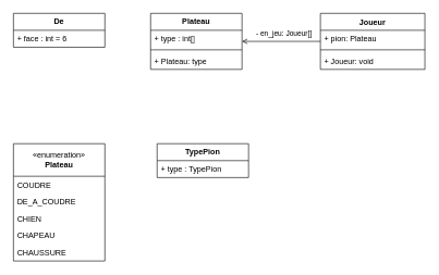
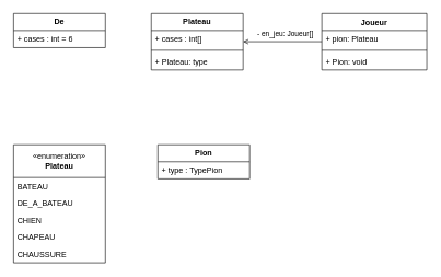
  <mxCell id="0" />
  <mxCell id="1" parent="0" />
  <mxCell id="2" value="&lt;b&gt;Plateau&lt;/b&gt;" style="swimlane;fontStyle=0;childLayout=stackLayout;horizontal=1;startSize=26;fillColor=none;horizontalStack=0;resizeParent=1;resizeParentMax=0;resizeLast=0;collapsible=1;marginBottom=0;whiteSpace=wrap;html=1;" vertex="1" parent="1"><mxGeometry x="230" y="20" width="140" height="86" as="geometry" /></mxCell>
- <mxCell id="3" value="+ type : int[]" style="text;strokeColor=none;fillColor=none;align=left;verticalAlign=top;spacingLeft=4;spacingRight=4;overflow=hidden;rotatable=0;points=[[0,0.5],[1,0.5]];portConstraint=eastwest;whiteSpace=wrap;html=1;" vertex="1" parent="2"><mxGeometry y="26" width="140" height="26" as="geometry" /></mxCell>
+ <mxCell id="3" value="+ cases : int[]" style="text;strokeColor=none;fillColor=none;align=left;verticalAlign=top;spacingLeft=4;spacingRight=4;overflow=hidden;rotatable=0;points=[[0,0.5],[1,0.5]];portConstraint=eastwest;whiteSpace=wrap;html=1;" vertex="1" parent="2"><mxGeometry y="26" width="140" height="26" as="geometry" /></mxCell>
  <mxCell id="4" value="" style="line;strokeWidth=1;fillColor=none;align=left;verticalAlign=middle;spacingTop=-1;spacingLeft=3;spacingRight=3;rotatable=0;labelPosition=right;points=[];portConstraint=eastwest;strokeColor=inherit;" vertex="1" parent="2"><mxGeometry y="52" width="140" height="8" as="geometry" /></mxCell>
  <mxCell id="5" value="+ Plateau: type" style="text;strokeColor=none;fillColor=none;align=left;verticalAlign=top;spacingLeft=4;spacingRight=4;overflow=hidden;rotatable=0;points=[[0,0.5],[1,0.5]];portConstraint=eastwest;whiteSpace=wrap;html=1;" vertex="1" parent="2"><mxGeometry y="60" width="140" height="26" as="geometry" /></mxCell>
- <mxCell id="6" value="&lt;b&gt;TypePion&lt;/b&gt;" style="swimlane;fontStyle=0;childLayout=stackLayout;horizontal=1;startSize=26;fillColor=none;horizontalStack=0;resizeParent=1;resizeParentMax=0;resizeLast=0;collapsible=1;marginBottom=0;whiteSpace=wrap;html=1;" vertex="1" parent="1"><mxGeometry x="240" y="220" width="140" height="52" as="geometry" /></mxCell>
+ <mxCell id="6" value="&lt;b&gt;Pion&lt;/b&gt;" style="swimlane;fontStyle=0;childLayout=stackLayout;horizontal=1;startSize=26;fillColor=none;horizontalStack=0;resizeParent=1;resizeParentMax=0;resizeLast=0;collapsible=1;marginBottom=0;whiteSpace=wrap;html=1;" vertex="1" parent="1"><mxGeometry x="240" y="220" width="140" height="52" as="geometry" /></mxCell>
  <mxCell id="7" value="+ type : TypePion" style="text;strokeColor=none;fillColor=none;align=left;verticalAlign=top;spacingLeft=4;spacingRight=4;overflow=hidden;rotatable=0;points=[[0,0.5],[1,0.5]];portConstraint=eastwest;whiteSpace=wrap;html=1;" vertex="1" parent="6"><mxGeometry y="26" width="140" height="26" as="geometry" /></mxCell>
  <mxCell id="8" value="«enumeration»&lt;br&gt;&lt;b&gt;Plateau&lt;/b&gt;" style="swimlane;fontStyle=0;childLayout=stackLayout;horizontal=1;startSize=50;fillColor=none;horizontalStack=0;resizeParent=1;resizeParentMax=0;resizeLast=0;collapsible=1;marginBottom=0;whiteSpace=wrap;html=1;" vertex="1" parent="1"><mxGeometry x="20" y="220" width="140" height="180" as="geometry" /></mxCell>
- <mxCell id="9" value="COUDRE" style="text;strokeColor=none;fillColor=none;align=left;verticalAlign=top;spacingLeft=4;spacingRight=4;overflow=hidden;rotatable=0;points=[[0,0.5],[1,0.5]];portConstraint=eastwest;whiteSpace=wrap;html=1;" vertex="1" parent="8"><mxGeometry y="50" width="140" height="26" as="geometry" /></mxCell>
- <mxCell id="10" value="DE_A_COUDRE" style="text;strokeColor=none;fillColor=none;align=left;verticalAlign=top;spacingLeft=4;spacingRight=4;overflow=hidden;rotatable=0;points=[[0,0.5],[1,0.5]];portConstraint=eastwest;whiteSpace=wrap;html=1;" vertex="1" parent="8"><mxGeometry y="76" width="140" height="26" as="geometry" /></mxCell>
+ <mxCell id="9" value="BATEAU" style="text;strokeColor=none;fillColor=none;align=left;verticalAlign=top;spacingLeft=4;spacingRight=4;overflow=hidden;rotatable=0;points=[[0,0.5],[1,0.5]];portConstraint=eastwest;whiteSpace=wrap;html=1;" vertex="1" parent="8"><mxGeometry y="50" width="140" height="26" as="geometry" /></mxCell>
+ <mxCell id="10" value="DE_A_BATEAU" style="text;strokeColor=none;fillColor=none;align=left;verticalAlign=top;spacingLeft=4;spacingRight=4;overflow=hidden;rotatable=0;points=[[0,0.5],[1,0.5]];portConstraint=eastwest;whiteSpace=wrap;html=1;" vertex="1" parent="8"><mxGeometry y="76" width="140" height="26" as="geometry" /></mxCell>
  <mxCell id="11" value="CHIEN" style="text;strokeColor=none;fillColor=none;align=left;verticalAlign=top;spacingLeft=4;spacingRight=4;overflow=hidden;rotatable=0;points=[[0,0.5],[1,0.5]];portConstraint=eastwest;whiteSpace=wrap;html=1;" vertex="1" parent="8"><mxGeometry y="102" width="140" height="26" as="geometry" /></mxCell>
  <mxCell id="12" value="CHAPEAU" style="text;strokeColor=none;fillColor=none;align=left;verticalAlign=top;spacingLeft=4;spacingRight=4;overflow=hidden;rotatable=0;points=[[0,0.5],[1,0.5]];portConstraint=eastwest;whiteSpace=wrap;html=1;" vertex="1" parent="8"><mxGeometry y="128" width="140" height="26" as="geometry" /></mxCell>
  <mxCell id="13" value="CHAUSSURE" style="text;strokeColor=none;fillColor=none;align=left;verticalAlign=top;spacingLeft=4;spacingRight=4;overflow=hidden;rotatable=0;points=[[0,0.5],[1,0.5]];portConstraint=eastwest;whiteSpace=wrap;html=1;" vertex="1" parent="8"><mxGeometry y="154" width="140" height="26" as="geometry" /></mxCell>
  <mxCell id="14" value="&lt;b&gt;De&lt;/b&gt;" style="swimlane;fontStyle=0;childLayout=stackLayout;horizontal=1;startSize=26;fillColor=none;horizontalStack=0;resizeParent=1;resizeParentMax=0;resizeLast=0;collapsible=1;marginBottom=0;whiteSpace=wrap;html=1;" vertex="1" parent="1"><mxGeometry x="20" y="20" width="140" height="52" as="geometry" /></mxCell>
- <mxCell id="15" value="+ face : int = 6" style="text;strokeColor=none;fillColor=none;align=left;verticalAlign=top;spacingLeft=4;spacingRight=4;overflow=hidden;rotatable=0;points=[[0,0.5],[1,0.5]];portConstraint=eastwest;whiteSpace=wrap;html=1;" vertex="1" parent="14"><mxGeometry y="26" width="140" height="26" as="geometry" /></mxCell>
+ <mxCell id="15" value="+ cases : int = 6" style="text;strokeColor=none;fillColor=none;align=left;verticalAlign=top;spacingLeft=4;spacingRight=4;overflow=hidden;rotatable=0;points=[[0,0.5],[1,0.5]];portConstraint=eastwest;whiteSpace=wrap;html=1;" vertex="1" parent="14"><mxGeometry y="26" width="140" height="26" as="geometry" /></mxCell>
  <mxCell id="16" style="edgeStyle=orthogonalEdgeStyle;rounded=0;orthogonalLoop=1;jettySize=auto;html=1;endArrow=open;" edge="1" parent="1" source="18" target="2"><mxGeometry relative="1" as="geometry" /></mxCell>
  <mxCell id="17" value="- en_jeu: Joueur[]" style="edgeLabel;html=1;align=center;verticalAlign=middle;resizable=0;points=[];" vertex="1" connectable="0" parent="16"><mxGeometry x="0.28" y="-1" relative="1" as="geometry"><mxPoint x="20" y="-12" as="offset" /></mxGeometry></mxCell>
  <mxCell id="18" value="Joueur" style="swimlane;fontStyle=1;align=center;verticalAlign=top;childLayout=stackLayout;horizontal=1;startSize=26;horizontalStack=0;resizeParent=1;resizeParentMax=0;resizeLast=0;collapsible=1;marginBottom=0;whiteSpace=wrap;html=1;" vertex="1" parent="1"><mxGeometry x="490" y="20" width="160" height="86" as="geometry" /></mxCell>
  <mxCell id="19" value="+ pion: Plateau" style="text;strokeColor=none;fillColor=none;align=left;verticalAlign=top;spacingLeft=4;spacingRight=4;overflow=hidden;rotatable=0;points=[[0,0.5],[1,0.5]];portConstraint=eastwest;whiteSpace=wrap;html=1;" vertex="1" parent="18"><mxGeometry y="26" width="160" height="26" as="geometry" /></mxCell>
  <mxCell id="20" value="" style="line;strokeWidth=1;fillColor=none;align=left;verticalAlign=middle;spacingTop=-1;spacingLeft=3;spacingRight=3;rotatable=0;labelPosition=right;points=[];portConstraint=eastwest;strokeColor=inherit;" vertex="1" parent="18"><mxGeometry y="52" width="160" height="8" as="geometry" /></mxCell>
- <mxCell id="21" value="+ Joueur: void" style="text;strokeColor=none;fillColor=none;align=left;verticalAlign=top;spacingLeft=4;spacingRight=4;overflow=hidden;rotatable=0;points=[[0,0.5],[1,0.5]];portConstraint=eastwest;whiteSpace=wrap;html=1;" vertex="1" parent="18"><mxGeometry y="60" width="160" height="26" as="geometry" /></mxCell>
+ <mxCell id="21" value="+ Pion: void" style="text;strokeColor=none;fillColor=none;align=left;verticalAlign=top;spacingLeft=4;spacingRight=4;overflow=hidden;rotatable=0;points=[[0,0.5],[1,0.5]];portConstraint=eastwest;whiteSpace=wrap;html=1;" vertex="1" parent="18"><mxGeometry y="60" width="160" height="26" as="geometry" /></mxCell>
